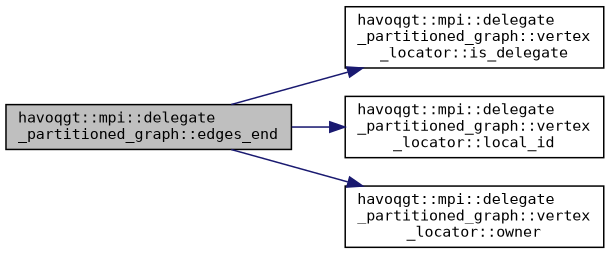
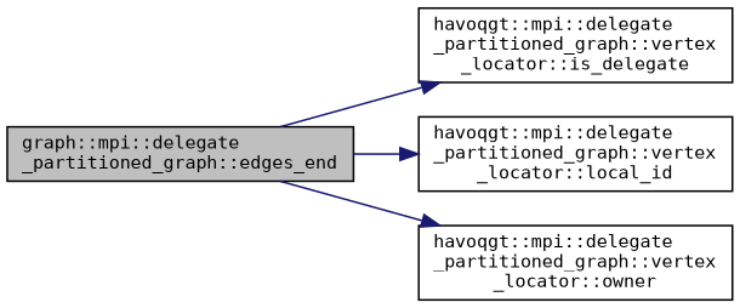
  digraph {
    rankdir=LR
    fontname="DejaVu Sans Mono"
    node [color=black fillcolor=white fontname="DejaVu Sans Mono" fontsize=10 shape=record style=filled]
    edge [color=midnightblue fontname="DejaVu Sans Mono" fontsize=10 labelfontname=Helvetica labelfontsize=10 style=solid]
-   n1 [fillcolor=grey75 fontcolor=black height=0.2 label="havoqgt::mpi::delegate\l_partitioned_graph::edges_end" width=0.4]
+   n1 [fillcolor=grey75 fontcolor=black height=0.2 label="graph::mpi::delegate\l_partitioned_graph::edges_end" width=0.4]
    n2 [height=0.2 label="havoqgt::mpi::delegate\l_partitioned_graph::vertex\l_locator::is_delegate" width=0.4]
    n3 [height=0.2 label="havoqgt::mpi::delegate\l_partitioned_graph::vertex\l_locator::local_id" width=0.4]
    n4 [height=0.2 label="havoqgt::mpi::delegate\l_partitioned_graph::vertex\l_locator::owner" width=0.4]
    n1 -> n2
    n1 -> n3
    n1 -> n4
  }
